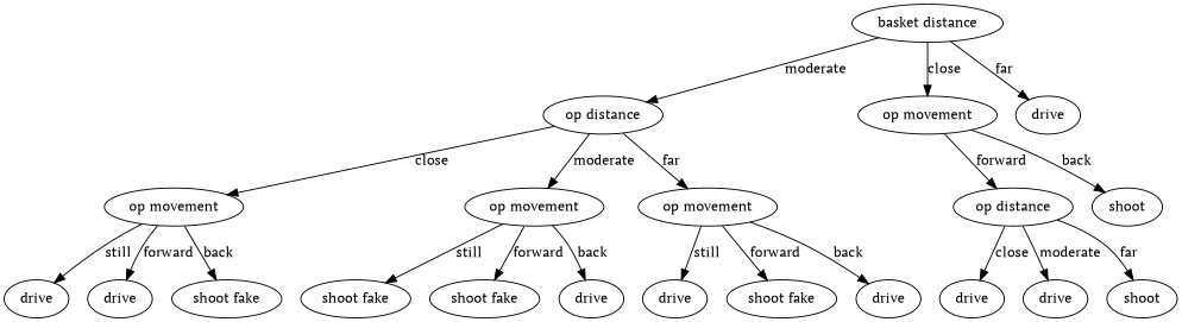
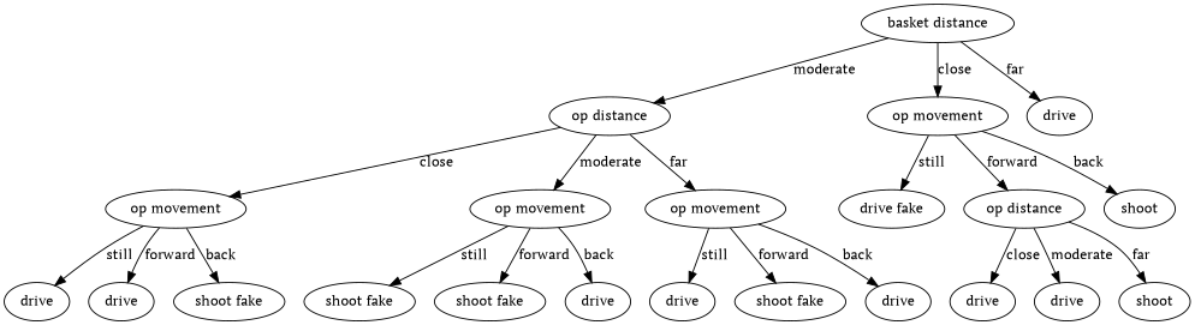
  digraph {
    fontname="PT Serif"
    node [fontname="PT Serif"]
    edge [fontname="PT Serif"]
    n1 [label="basket distance"]
    n2 [label="op distance"]
    n3 [label="op movement"]
    n4 [label=drive]
    n5 [label="op movement"]
    n6 [label="op movement"]
    n7 [label="op movement"]
    n8 [label=drive]
    n9 [label=drive]
    n10 [label="shoot fake"]
    n11 [label="shoot fake"]
    n12 [label="shoot fake"]
    n13 [label=drive]
    n14 [label=drive]
    n15 [label="shoot fake"]
    n16 [label=drive]
+   n17 [label="drive fake"]
    n18 [label="op distance"]
    n19 [label=shoot]
    n20 [label=drive]
    n21 [label=drive]
    n22 [label=shoot]
    n1 -> n2 [label=moderate]
    n1 -> n3 [label=close]
    n1 -> n4 [label=far]
    n2 -> n5 [label=close]
    n2 -> n6 [label=moderate]
    n2 -> n7 [label=far]
+   n3 -> n17 [label=still]
    n3 -> n18 [label=forward]
    n3 -> n19 [label=back]
    n5 -> n8 [label=still]
    n5 -> n9 [label=forward]
    n5 -> n10 [label=back]
    n6 -> n11 [label=still]
    n6 -> n12 [label=forward]
    n6 -> n13 [label=back]
    n7 -> n14 [label=still]
    n7 -> n15 [label=forward]
    n7 -> n16 [label=back]
    n18 -> n20 [label=close]
    n18 -> n21 [label=moderate]
    n18 -> n22 [label=far]
  }
